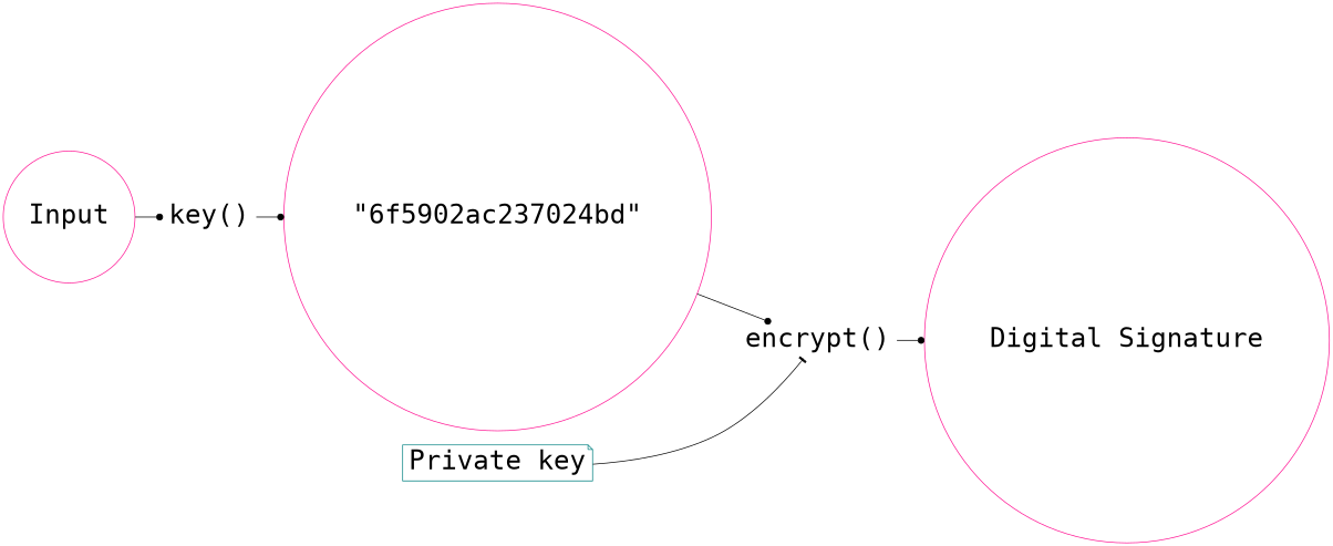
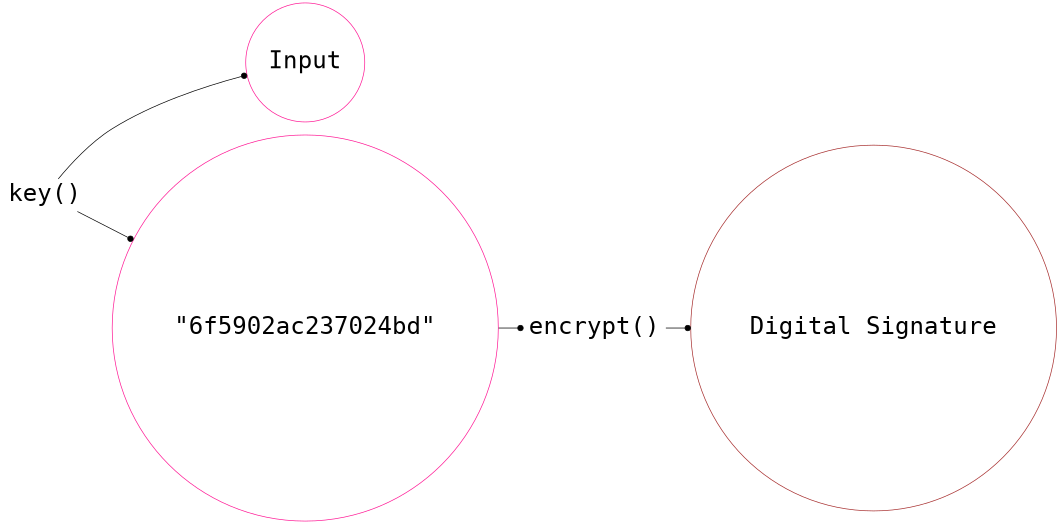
  digraph {
    fontname="DejaVu Sans Mono"
    rankdir=LR
    node [color=deeppink fontname="DejaVu Sans Mono" fontsize=35 shape=circle]
    edge [arrowhead=dot fontname="DejaVu Sans Mono"]
    Input
    n2 [label="key()" shape=none]
    n3 [label="\"6f5902ac237024bd\""]
    n4 [color=brown label="encrypt()" shape=none]
-   n5 [label="Digital Signature"]
-   n6 [color=teal label="Private key" shape=note]
-   Input -> n2
+   n5 [color=brown label="Digital Signature"]
+   n2 -> Input
    n2 -> n3
    n3 -> n4
    n4 -> n5
-   n6 -> n4 [arrowhead=tee]
  }
